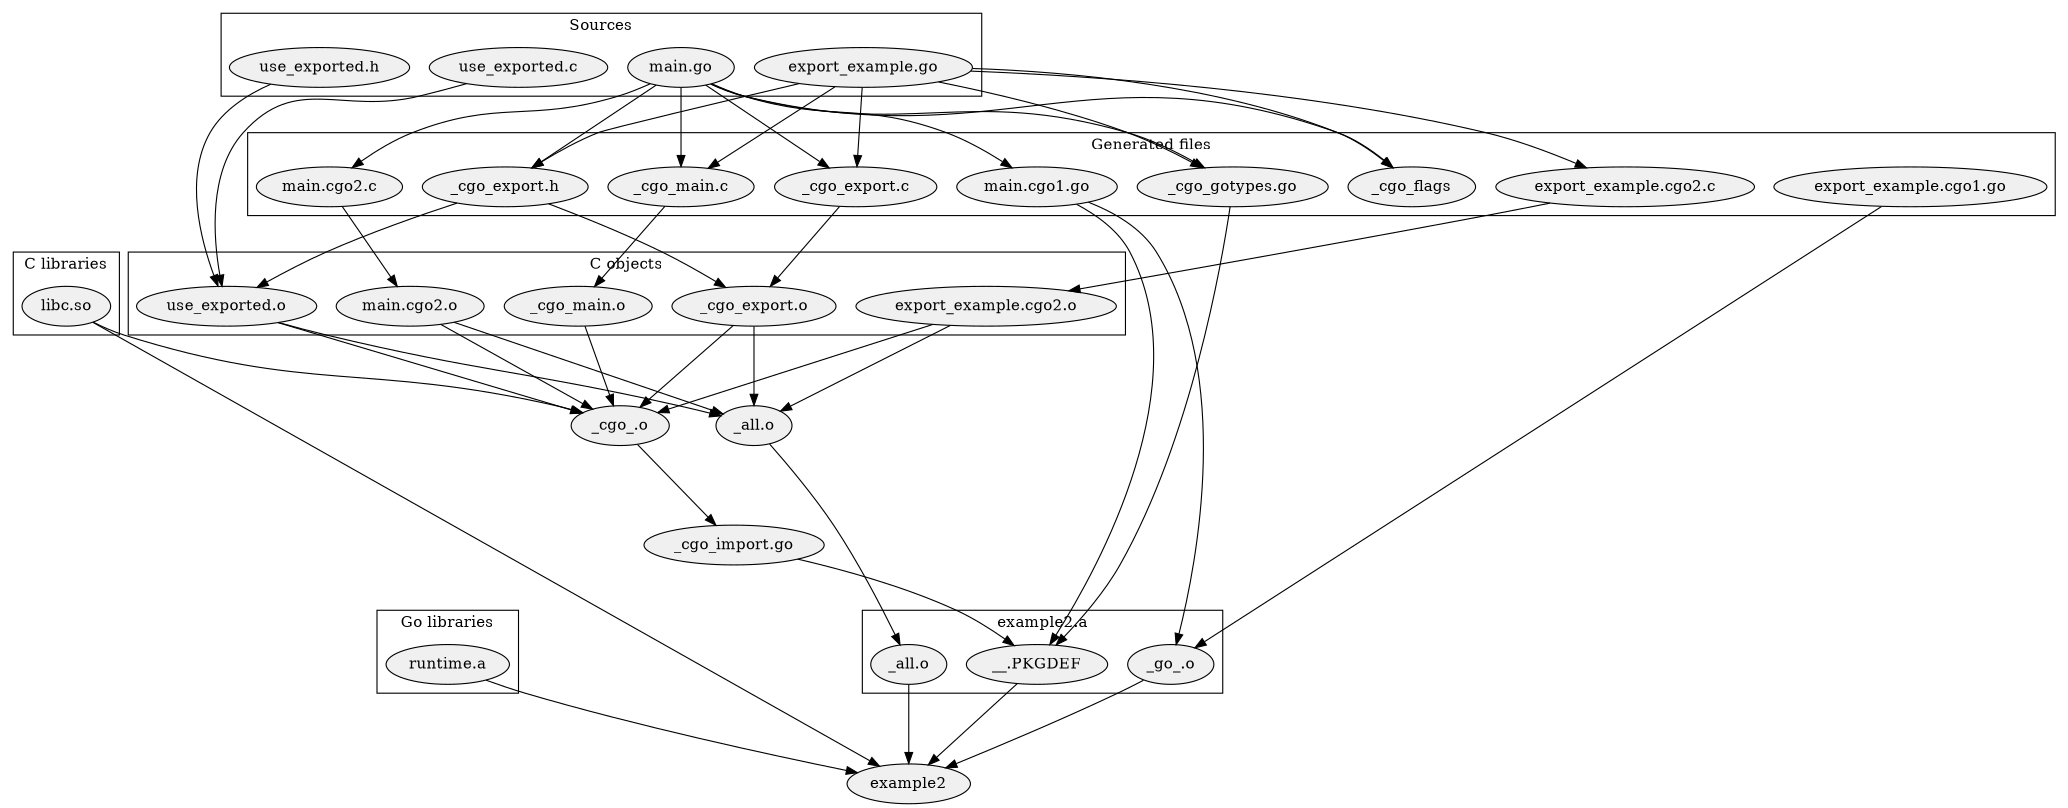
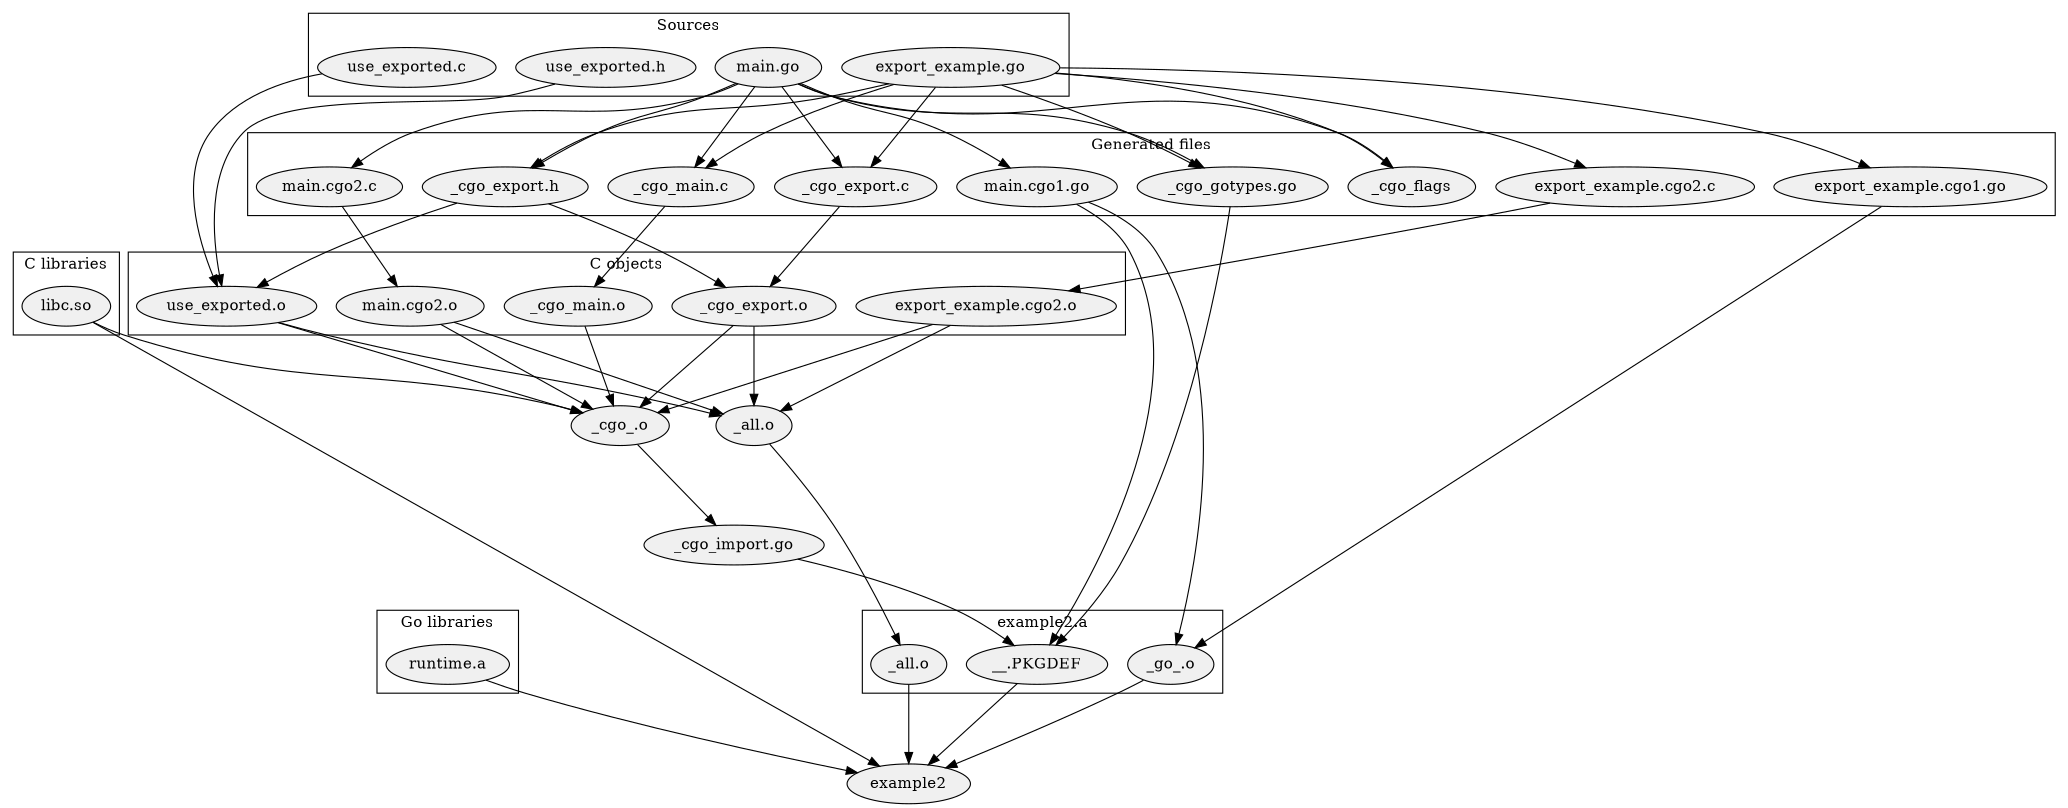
  digraph {
    rankdir=TB
    ranksep=1
    node [fillcolor="#f0f0f0" fontcolor=black shape=ellipse style=filled]
    n1 [label=example2]
    n2 [label="runtime.a"]
    n3 [label="libc.so"]
    n4 [label="export_example.go"]
    n5 [label="use_exported.h"]
    n6 [label="use_exported.c"]
    n7 [label="main.go"]
    n8 [label=_cgo_flags]
    n9 [label="export_example.cgo1.go"]
    n10 [label="export_example.cgo2.c"]
    n11 [label="main.cgo1.go"]
    n12 [label="main.cgo2.c"]
    n13 [label="_cgo_export.c"]
    n14 [label="_cgo_export.h"]
    n15 [label="_cgo_gotypes.go"]
    n16 [label="_cgo_main.c"]
    n17 [label="export_example.cgo2.o"]
    n18 [label="use_exported.o"]
    n19 [label="main.cgo2.o"]
    n20 [label="_cgo_export.o"]
    n21 [label="_cgo_main.o"]
    n22 [label="__.PKGDEF"]
    n23 [label="_go_.o"]
    n24 [label="_all.o"]
    n25 [label="_cgo_.o"]
    n26 [label="_all.o"]
    n27 [label="_cgo_import.go"]
    subgraph sub_1 {
      rank=max
      n1
    }
    subgraph cluster_2 {
      label="Go libraries"
      rank=min
      n2
    }
    subgraph cluster_3 {
      label="C libraries"
      rank=min
      n3
    }
    subgraph cluster_4 {
      fillcolor=lightgrey
      label=Sources
      rank=1
      n4
      n5
      n6
      n7
    }
    subgraph cluster_5 {
      color=black
      fillcolor=lightgrey
      label="Generated files"
      rank=2
      n8
      n9
      n10
      n11
      n12
      n13
      n14
      n15
      n16
    }
    subgraph cluster_6 {
      label="C objects"
      rank=3
      n17
      n18
      n19
      n20
      n21
    }
    subgraph cluster_7 {
      label="example2.a"
      rank=4
      n22
      n23
      n24
    }
    n2 -> n1
    n3 -> n1
    n3 -> n25
    n4 -> n8
+   n4 -> n9
    n4 -> n10
    n4 -> n13
    n4 -> n14
    n4 -> n15
    n4 -> n16
    n5 -> n18
    n6 -> n18
    n7 -> n8
    n7 -> n11
    n7 -> n12
    n7 -> n13
    n7 -> n14
    n7 -> n15
    n7 -> n16
    n9 -> n23
    n10 -> n17
    n11 -> n22
    n11 -> n23
    n12 -> n19
    n13 -> n20
    n14 -> n18
    n14 -> n20
    n15 -> n22
    n16 -> n21
    n17 -> n25
    n17 -> n26
    n18 -> n25
    n18 -> n26
    n19 -> n25
    n19 -> n26
    n20 -> n25
    n20 -> n26
    n21 -> n25
    n22 -> n1
    n23 -> n1
    n24 -> n1
    n25 -> n27
    n26 -> n24
    n27 -> n22
  }
